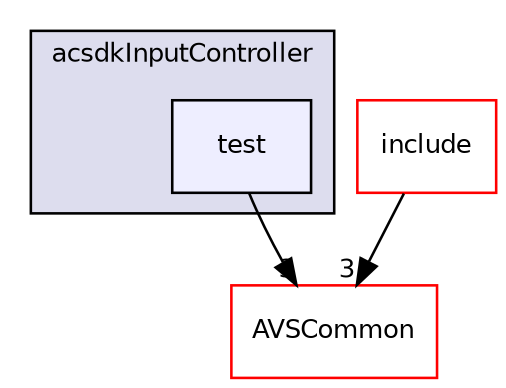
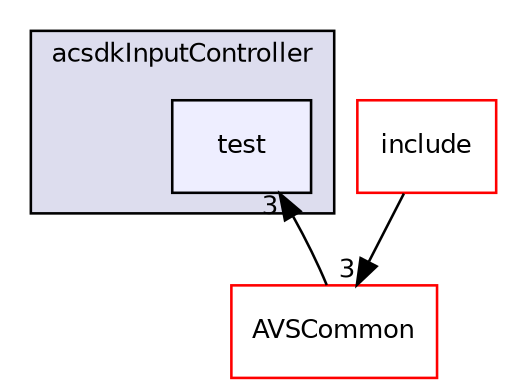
  digraph {
    compound=true
    node [fillcolor=white fontname=Helvetica fontsize=10 shape=box style=filled color=red]
    edge [headlabel=3 labeldistance=1.5 labelfontname=Helvetica labelfontsize=10]
    n1 [fillcolor="#eeeeff" label=test pencolor=black color=""]
    n2 [label=AVSCommon]
    n3 [label=include]
    subgraph cluster_1 {
      bgcolor="#ddddee"
      fontname=Helvetica
      fontsize=10
      label=acsdkInputController
      pencolor=black
      n1
    }
-   n1 -> n2
+   n2 -> n1
    n3 -> n2
  }
